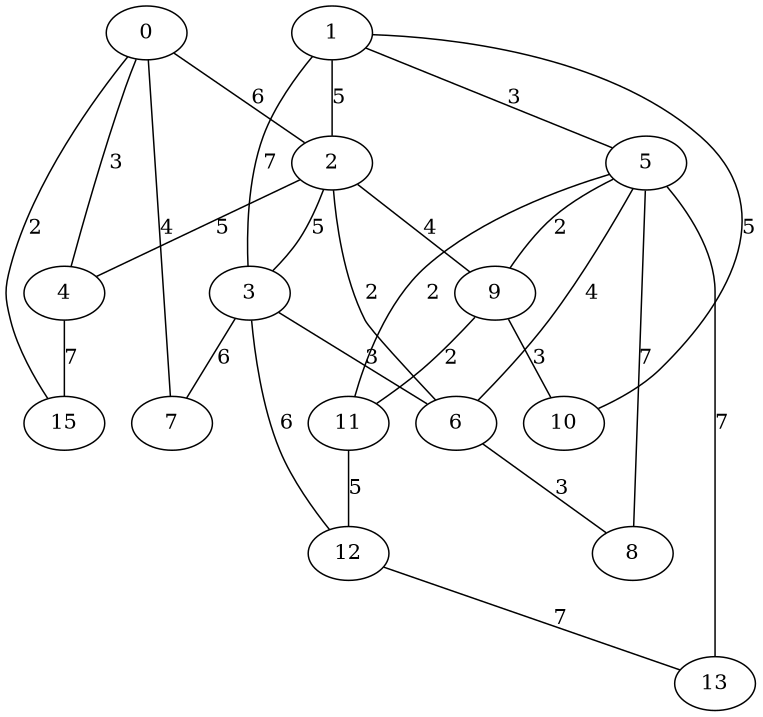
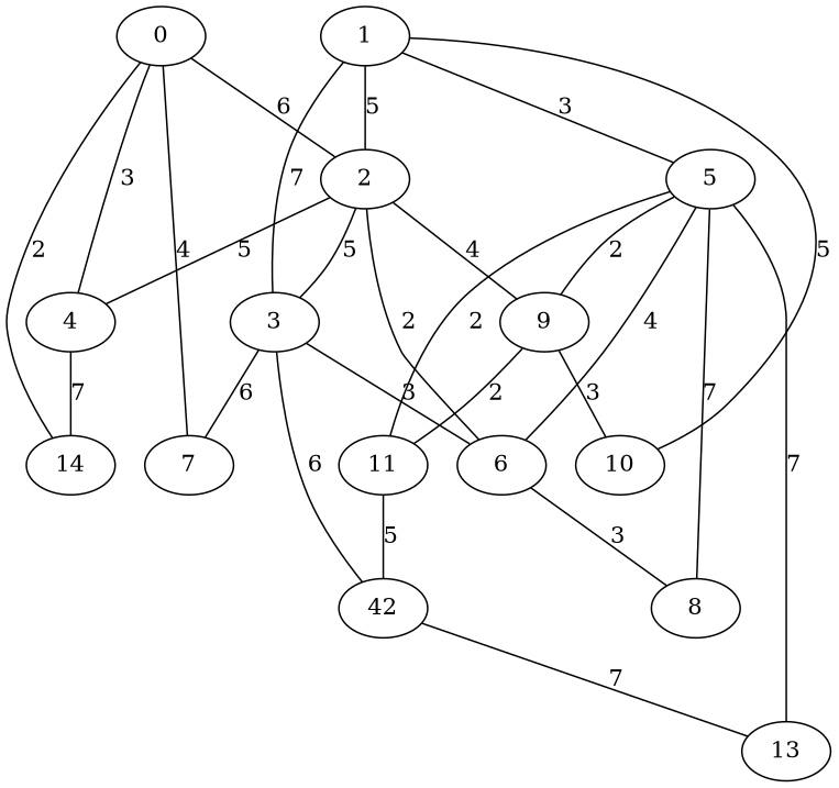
  graph {
    node [habit=8 x=6 y=5]
    edge [weight=2]
    0 [x=2 y=3]
    2 [habit=6 x=5 y=3]
    4 [habit=2 x=3 y=1]
    7 [habit=9 x=1]
-   14 [base=2 habit=6 y=1 label=15]
+   14 [base=2 habit=6 y=1]
    3 [habit=4 x=4 y=6]
    6 [habit=6 x=7 y=4]
    9 [x=8]
    1 [habit=7]
    5 [habit=5 y=7]
    10 [base=1 habit=7 x=9 y=4]
-   12 [habit=7 x=4 y=9]
+   12 [habit=7 x=4 y=9 label=42]
    8 [habit=1 x=10 y=6]
    11 [x=7 y=8]
    13 [habit=5 y=10]
    0 -- 2 [label=6 weight=6]
    0 -- 4 [label=3 weight=3]
    0 -- 7 [label=4 weight=4]
    0 -- 14 [label=2]
    2 -- 4 [label=5 weight=5]
    2 -- 3 [label=5 weight=5]
    2 -- 6 [label=2]
    2 -- 9 [label=4 weight=4]
    4 -- 14 [label=7 weight=7]
    3 -- 7 [label=6 weight=6]
    3 -- 6 [label=3 weight=3]
    3 -- 12 [label=6 weight=6]
    6 -- 8 [label=3 weight=6]
    9 -- 10 [label=3 weight=3]
    9 -- 11 [label=2]
    1 -- 2 [label=5 weight=5]
    1 -- 3 [label=7 weight=7]
    1 -- 5 [label=3 weight=3]
    1 -- 10 [label=5 weight=5]
    5 -- 6 [label=4 weight=4]
    5 -- 9 [label=2]
    5 -- 8 [label=7 weight=7]
    5 -- 11 [label=2]
    5 -- 13 [label=7 weight=7]
    12 -- 13 [label=7]
    11 -- 12 [label=5 weight=5]
  }
